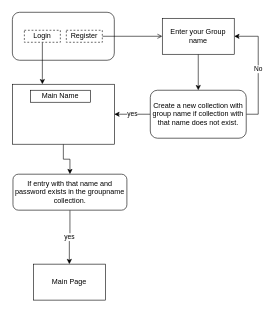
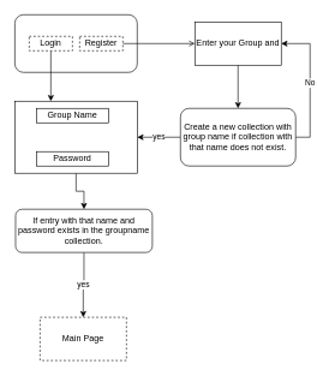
  <mxCell id="0" />
  <mxCell id="1" parent="0" />
  <mxCell id="2" value="" style="rounded=1;whiteSpace=wrap;html=1;fontSize=12;glass=0;strokeWidth=1;shadow=0;" parent="1" vertex="1"><mxGeometry x="20" y="20" width="170" height="80" as="geometry" /></mxCell>
  <mxCell id="3" style="edgeStyle=orthogonalEdgeStyle;rounded=0;orthogonalLoop=1;jettySize=auto;html=1;exitX=0.5;exitY=1;exitDx=0;exitDy=0;" parent="1" source="4" edge="1"><mxGeometry relative="1" as="geometry"><mxPoint x="70" y="140" as="targetPoint" /><Array as="points"><mxPoint x="70" y="130" /><mxPoint x="70" y="130" /></Array></mxGeometry></mxCell>
  <mxCell id="4" value="Login" style="rounded=0;whiteSpace=wrap;html=1;dashed=1;" parent="1" vertex="1"><mxGeometry x="40" y="50" width="60" height="20" as="geometry" /></mxCell>
  <mxCell id="5" value="" style="edgeStyle=orthogonalEdgeStyle;rounded=0;orthogonalLoop=1;jettySize=auto;html=1;endArrow=open;" parent="1" source="6" target="15" edge="1"><mxGeometry relative="1" as="geometry" /></mxCell>
  <mxCell id="6" value="Register" style="rounded=0;whiteSpace=wrap;html=1;dashed=1;" parent="1" vertex="1"><mxGeometry x="110" y="50" width="60" height="20" as="geometry" /></mxCell>
  <mxCell id="7" value="yes" style="edgeStyle=orthogonalEdgeStyle;rounded=0;orthogonalLoop=1;jettySize=auto;html=1;exitX=0;exitY=0.5;exitDx=0;exitDy=0;entryX=1;entryY=0.5;entryDx=0;entryDy=0;" parent="1" source="9" target="11" edge="1"><mxGeometry relative="1" as="geometry" /></mxCell>
  <mxCell id="8" value="No" style="edgeStyle=orthogonalEdgeStyle;rounded=0;orthogonalLoop=1;jettySize=auto;html=1;exitX=1;exitY=0.5;exitDx=0;exitDy=0;entryX=1;entryY=0.5;entryDx=0;entryDy=0;" parent="1" source="9" target="15" edge="1"><mxGeometry relative="1" as="geometry" /></mxCell>
  <mxCell id="9" value="Create a new collection with group name if collection with that name does not exist." style="rounded=1;whiteSpace=wrap;html=1;" parent="1" vertex="1"><mxGeometry x="250" y="150" width="160" height="80" as="geometry" /></mxCell>
  <mxCell id="10" value="" style="edgeStyle=orthogonalEdgeStyle;rounded=0;orthogonalLoop=1;jettySize=auto;html=1;" parent="1" source="11" target="17" edge="1"><mxGeometry relative="1" as="geometry" /></mxCell>
  <mxCell id="11" value="" style="rounded=0;whiteSpace=wrap;html=1;" parent="1" vertex="1"><mxGeometry x="20" y="140" width="170" height="100" as="geometry" /></mxCell>
- <mxCell id="12" value="Main Name" style="rounded=0;whiteSpace=wrap;html=1;" parent="1" vertex="1"><mxGeometry x="50" y="150" width="100" height="20" as="geometry" /></mxCell>
+ <mxCell id="12" value="Group Name" style="rounded=0;whiteSpace=wrap;html=1;" parent="1" vertex="1"><mxGeometry x="50" y="150" width="100" height="20" as="geometry" /></mxCell>
+ <mxCell id="13" value="Password" style="rounded=0;whiteSpace=wrap;html=1;" parent="1" vertex="1"><mxGeometry x="50" y="210" width="100" height="20" as="geometry" /></mxCell>
  <mxCell id="14" value="" style="edgeStyle=orthogonalEdgeStyle;rounded=0;orthogonalLoop=1;jettySize=auto;html=1;" parent="1" source="15" target="9" edge="1"><mxGeometry relative="1" as="geometry" /></mxCell>
- <mxCell id="15" value="Enter your Group name" style="rounded=0;whiteSpace=wrap;html=1;" parent="1" vertex="1"><mxGeometry x="270" y="30" width="120" height="60" as="geometry" /></mxCell>
+ <mxCell id="15" value="Enter your Group and" style="rounded=0;whiteSpace=wrap;html=1;" parent="1" vertex="1"><mxGeometry x="270" y="30" width="120" height="60" as="geometry" /></mxCell>
  <mxCell id="16" value="yes" style="edgeStyle=orthogonalEdgeStyle;rounded=0;orthogonalLoop=1;jettySize=auto;html=1;" parent="1" source="17" target="18" edge="1"><mxGeometry relative="1" as="geometry" /></mxCell>
  <mxCell id="17" value="If entry with that name and password exists in the groupname collection." style="rounded=1;whiteSpace=wrap;html=1;" parent="1" vertex="1"><mxGeometry x="21" y="290" width="190" height="60" as="geometry" /></mxCell>
- <mxCell id="18" value="Main Page" style="rounded=0;whiteSpace=wrap;html=1;" parent="1" vertex="1"><mxGeometry x="55" y="440" width="120" height="60" as="geometry" /></mxCell>
+ <mxCell id="18" value="Main Page" style="rounded=0;whiteSpace=wrap;html=1;dashed=1;" parent="1" vertex="1"><mxGeometry x="55" y="440" width="120" height="60" as="geometry" /></mxCell>
